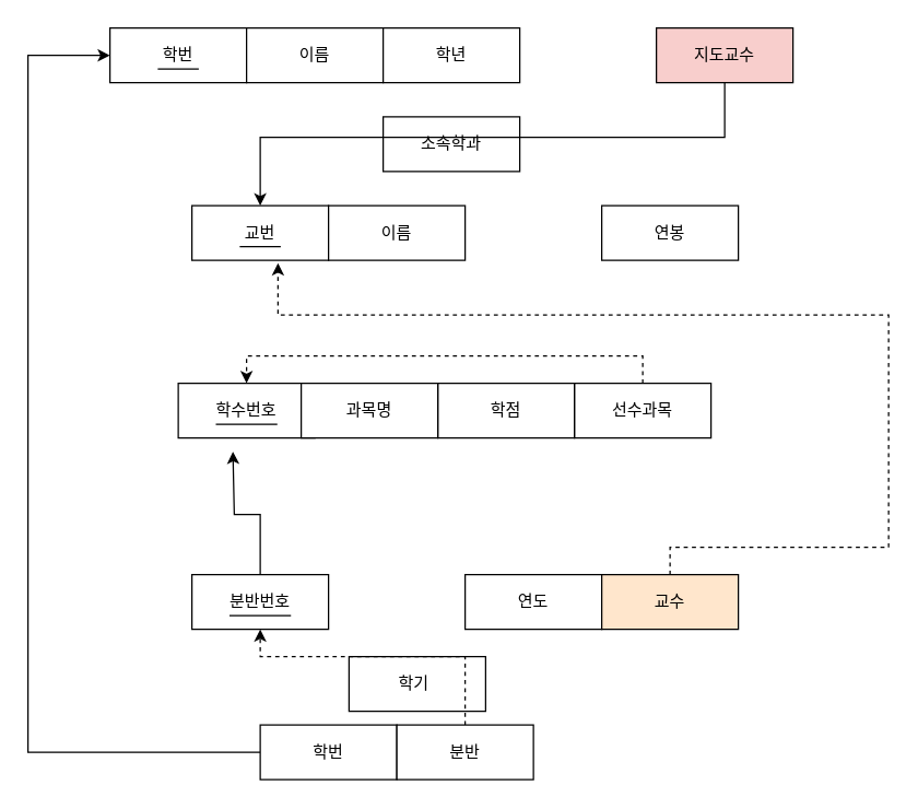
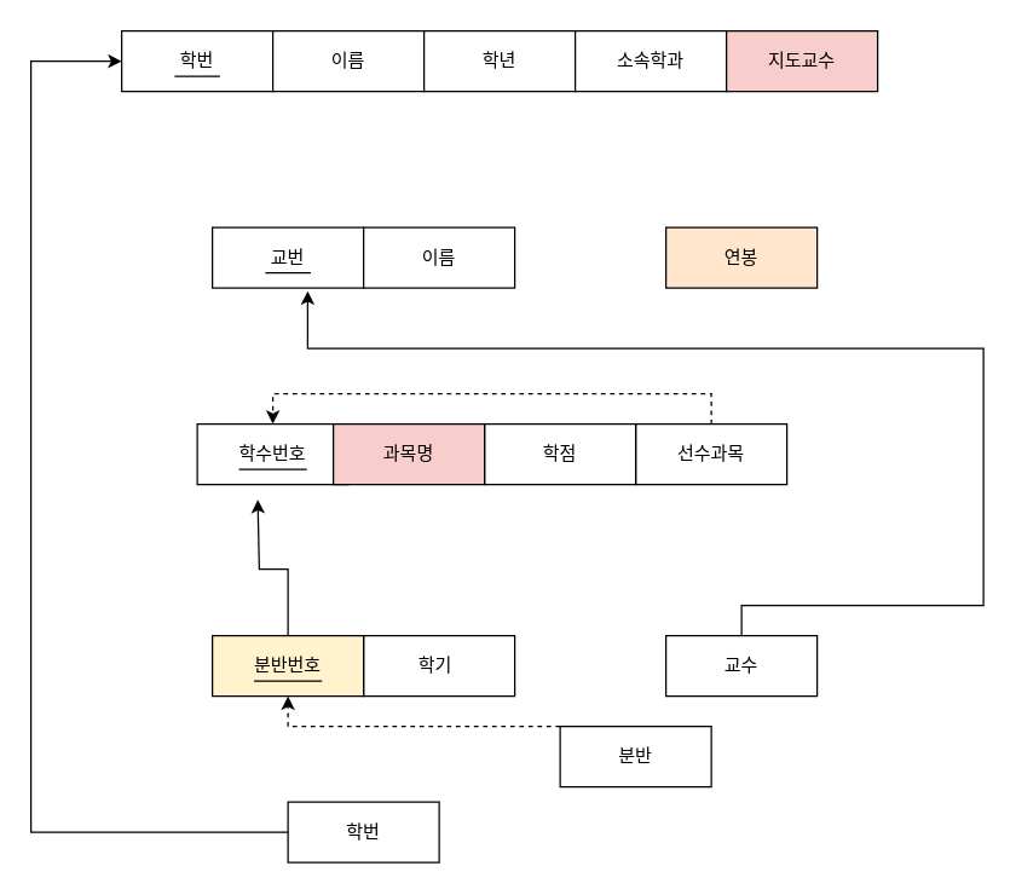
  <mxCell id="0" />
  <mxCell id="1" parent="0" />
  <mxCell id="2" value="학번" style="rounded=0;whiteSpace=wrap;html=1;" vertex="1" parent="1"><mxGeometry x="80" y="20" width="100" height="40" as="geometry" /></mxCell>
  <mxCell id="3" value="이름" style="rounded=0;whiteSpace=wrap;html=1;" vertex="1" parent="1"><mxGeometry x="180" y="20" width="100" height="40" as="geometry" /></mxCell>
  <mxCell id="4" value="학년" style="rounded=0;whiteSpace=wrap;html=1;" vertex="1" parent="1"><mxGeometry x="280" y="20" width="100" height="40" as="geometry" /></mxCell>
- <mxCell id="5" value="소속학과" style="rounded=0;whiteSpace=wrap;html=1;" vertex="1" parent="1"><mxGeometry x="280" y="85" width="100" height="40" as="geometry" /></mxCell>
- <mxCell id="6" style="edgeStyle=orthogonalEdgeStyle;rounded=0;orthogonalLoop=1;jettySize=auto;html=1;entryX=0.5;entryY=0;entryDx=0;entryDy=0;" edge="1" parent="1" source="7" target="8"><mxGeometry relative="1" as="geometry"><Array as="points"><mxPoint x="530" y="100" /><mxPoint x="190" y="100" /></Array></mxGeometry></mxCell>
+ <mxCell id="5" value="소속학과" style="rounded=0;whiteSpace=wrap;html=1;" vertex="1" parent="1"><mxGeometry x="380" y="20" width="100" height="40" as="geometry" /></mxCell>
  <mxCell id="7" value="지도교수" style="rounded=0;whiteSpace=wrap;html=1;fillColor=#f8cecc;" vertex="1" parent="1"><mxGeometry x="480" y="20" width="100" height="40" as="geometry" /></mxCell>
  <mxCell id="8" value="교번" style="rounded=0;whiteSpace=wrap;html=1;" vertex="1" parent="1"><mxGeometry x="140" y="150" width="100" height="40" as="geometry" /></mxCell>
- <mxCell id="9" value="연봉" style="rounded=0;whiteSpace=wrap;html=1;" vertex="1" parent="1"><mxGeometry x="440" y="150" width="100" height="40" as="geometry" /></mxCell>
+ <mxCell id="9" value="연봉" style="rounded=0;whiteSpace=wrap;html=1;fillColor=#ffe6cc;" vertex="1" parent="1"><mxGeometry x="440" y="150" width="100" height="40" as="geometry" /></mxCell>
  <mxCell id="10" value="이름" style="rounded=0;whiteSpace=wrap;html=1;" vertex="1" parent="1"><mxGeometry x="240" y="150" width="100" height="40" as="geometry" /></mxCell>
  <mxCell id="11" style="edgeStyle=orthogonalEdgeStyle;rounded=0;orthogonalLoop=1;jettySize=auto;html=1;entryX=0.5;entryY=0;entryDx=0;entryDy=0;dashed=1;" edge="1" parent="1" source="12" target="13"><mxGeometry relative="1" as="geometry"><Array as="points"><mxPoint x="470" y="260" /><mxPoint x="180" y="260" /></Array></mxGeometry></mxCell>
  <mxCell id="12" value="선수과목" style="rounded=0;whiteSpace=wrap;html=1;" vertex="1" parent="1"><mxGeometry x="420" y="280" width="100" height="40" as="geometry" /></mxCell>
  <mxCell id="13" value="학수번호" style="rounded=0;whiteSpace=wrap;html=1;" vertex="1" parent="1"><mxGeometry x="130" y="280" width="100" height="40" as="geometry" /></mxCell>
- <mxCell id="14" value="연도" style="rounded=0;whiteSpace=wrap;html=1;" vertex="1" parent="1"><mxGeometry x="340" y="420" width="100" height="40" as="geometry" /></mxCell>
- <mxCell id="15" style="edgeStyle=orthogonalEdgeStyle;rounded=0;orthogonalLoop=1;jettySize=auto;html=1;exitX=0.5;exitY=0;exitDx=0;exitDy=0;entryX=0.63;entryY=1.05;entryDx=0;entryDy=0;entryPerimeter=0;dashed=1;" edge="1" parent="1" source="16" target="8"><mxGeometry relative="1" as="geometry"><mxPoint x="80" y="330" as="targetPoint" /><Array as="points"><mxPoint x="490" y="400" /><mxPoint x="650" y="400" /><mxPoint x="650" y="230" /><mxPoint x="203" y="230" /></Array></mxGeometry></mxCell>
- <mxCell id="16" value="교수" style="rounded=0;whiteSpace=wrap;html=1;fillColor=#ffe6cc;" vertex="1" parent="1"><mxGeometry x="440" y="420" width="100" height="40" as="geometry" /></mxCell>
- <mxCell id="17" value="학기&lt;span style=&quot;white-space: pre;&quot;&gt;&#09;&lt;/span&gt;" style="rounded=0;whiteSpace=wrap;html=1;" vertex="1" parent="1"><mxGeometry x="255" y="480" width="100" height="40" as="geometry" /></mxCell>
+ <mxCell id="15" style="edgeStyle=orthogonalEdgeStyle;rounded=0;orthogonalLoop=1;jettySize=auto;html=1;exitX=0.5;exitY=0;exitDx=0;exitDy=0;entryX=0.63;entryY=1.05;entryDx=0;entryDy=0;entryPerimeter=0;" edge="1" parent="1" source="16" target="8"><mxGeometry relative="1" as="geometry"><mxPoint x="80" y="330" as="targetPoint" /><Array as="points"><mxPoint x="490" y="400" /><mxPoint x="650" y="400" /><mxPoint x="650" y="230" /><mxPoint x="203" y="230" /></Array></mxGeometry></mxCell>
+ <mxCell id="16" value="교수" style="rounded=0;whiteSpace=wrap;html=1;" vertex="1" parent="1"><mxGeometry x="440" y="420" width="100" height="40" as="geometry" /></mxCell>
+ <mxCell id="17" value="학기&lt;span style=&quot;white-space: pre;&quot;&gt;&#09;&lt;/span&gt;" style="rounded=0;whiteSpace=wrap;html=1;" vertex="1" parent="1"><mxGeometry x="240" y="420" width="100" height="40" as="geometry" /></mxCell>
  <mxCell id="18" style="edgeStyle=orthogonalEdgeStyle;rounded=0;orthogonalLoop=1;jettySize=auto;html=1;" edge="1" parent="1" source="19"><mxGeometry relative="1" as="geometry"><mxPoint x="170" y="330" as="targetPoint" /><Array as="points"><mxPoint x="190" y="376" /><mxPoint x="171" y="376" /></Array></mxGeometry></mxCell>
- <mxCell id="19" value="분반번호" style="rounded=0;whiteSpace=wrap;html=1;" vertex="1" parent="1"><mxGeometry x="140" y="420" width="100" height="40" as="geometry" /></mxCell>
+ <mxCell id="19" value="분반번호" style="rounded=0;whiteSpace=wrap;html=1;fillColor=#fff2cc;" vertex="1" parent="1"><mxGeometry x="140" y="420" width="100" height="40" as="geometry" /></mxCell>
  <mxCell id="20" value="" style="endArrow=none;html=1;rounded=0;" edge="1" parent="1"><mxGeometry width="50" height="50" relative="1" as="geometry"><mxPoint x="115" y="50" as="sourcePoint" /><mxPoint x="145" y="50" as="targetPoint" /></mxGeometry></mxCell>
  <mxCell id="21" value="" style="endArrow=none;html=1;rounded=0;" edge="1" parent="1"><mxGeometry width="50" height="50" relative="1" as="geometry"><mxPoint x="175" y="180" as="sourcePoint" /><mxPoint x="205" y="180" as="targetPoint" /></mxGeometry></mxCell>
  <mxCell id="22" value="" style="endArrow=none;html=1;rounded=0;" edge="1" parent="1"><mxGeometry width="50" height="50" relative="1" as="geometry"><mxPoint x="157.5" y="310" as="sourcePoint" /><mxPoint x="202.5" y="310" as="targetPoint" /></mxGeometry></mxCell>
  <mxCell id="23" value="" style="endArrow=none;html=1;rounded=0;" edge="1" parent="1"><mxGeometry width="50" height="50" relative="1" as="geometry"><mxPoint x="167.5" y="450" as="sourcePoint" /><mxPoint x="212.5" y="450" as="targetPoint" /></mxGeometry></mxCell>
  <mxCell id="24" value="학점" style="rounded=0;whiteSpace=wrap;html=1;" vertex="1" parent="1"><mxGeometry x="320" y="280" width="100" height="40" as="geometry" /></mxCell>
- <mxCell id="25" value="과목명" style="rounded=0;whiteSpace=wrap;html=1;" vertex="1" parent="1"><mxGeometry x="220" y="280" width="100" height="40" as="geometry" /></mxCell>
+ <mxCell id="25" value="과목명" style="rounded=0;whiteSpace=wrap;html=1;fillColor=#f8cecc;" vertex="1" parent="1"><mxGeometry x="220" y="280" width="100" height="40" as="geometry" /></mxCell>
  <mxCell id="26" style="edgeStyle=orthogonalEdgeStyle;rounded=0;orthogonalLoop=1;jettySize=auto;html=1;entryX=0;entryY=0.5;entryDx=0;entryDy=0;" edge="1" parent="1" source="27" target="2"><mxGeometry relative="1" as="geometry"><Array as="points"><mxPoint x="20" y="550" /><mxPoint x="20" y="40" /></Array></mxGeometry></mxCell>
  <mxCell id="27" value="학번" style="rounded=0;whiteSpace=wrap;html=1;" vertex="1" parent="1"><mxGeometry x="190" y="530" width="100" height="40" as="geometry" /></mxCell>
  <mxCell id="28" style="edgeStyle=orthogonalEdgeStyle;rounded=0;orthogonalLoop=1;jettySize=auto;html=1;entryX=0.5;entryY=1;entryDx=0;entryDy=0;dashed=1;" edge="1" parent="1" source="29" target="19"><mxGeometry relative="1" as="geometry"><Array as="points"><mxPoint x="340" y="480" /><mxPoint x="190" y="480" /></Array></mxGeometry></mxCell>
- <mxCell id="29" value="분반" style="rounded=0;whiteSpace=wrap;html=1;" vertex="1" parent="1"><mxGeometry x="290" y="530" width="100" height="40" as="geometry" /></mxCell>
+ <mxCell id="29" value="분반" style="rounded=0;whiteSpace=wrap;html=1;" vertex="1" parent="1"><mxGeometry x="370" y="480" width="100" height="40" as="geometry" /></mxCell>
